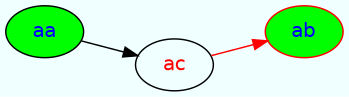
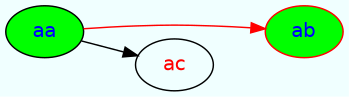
  digraph {
    bgcolor=azure
    fontname="DejaVu Sans"
    rankdir=LR
    node [fillcolor="#00ff00" fontcolor="#0000ff" fontname="DejaVu Sans" style=filled]
    edge [fontname="DejaVu Sans"]
    aa
    ab [color="#ff0000"]
    ac [fontcolor="#ff0000" fillcolor="" style=""]
-   ac -> ab [color="#ff0000"]
+   aa -> ab [color="#ff0000"]
    aa -> ac
  }
